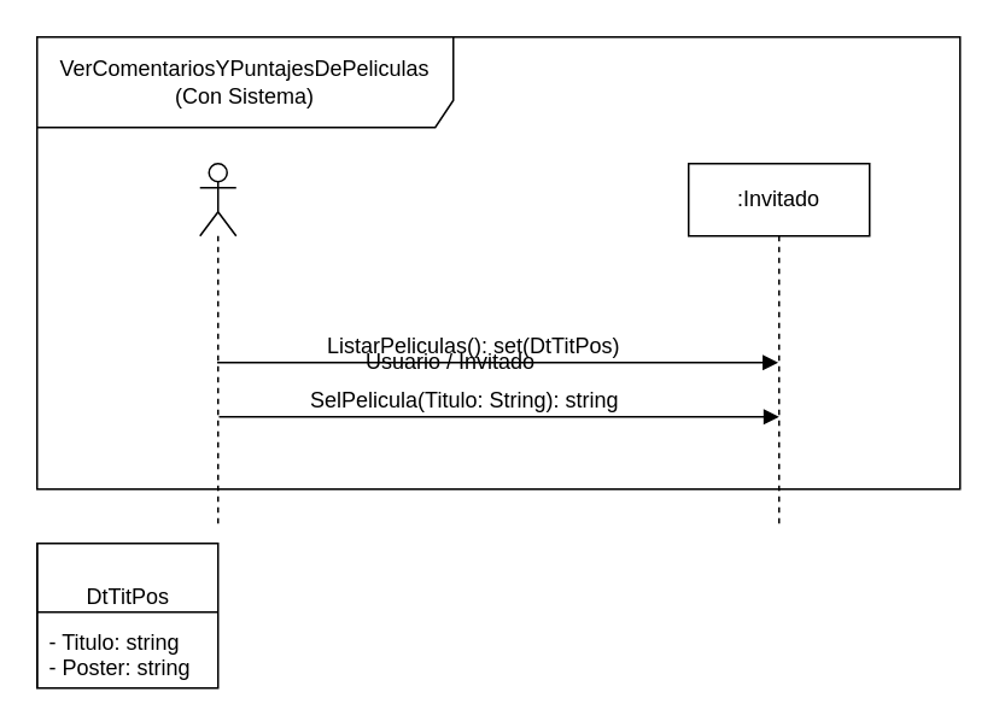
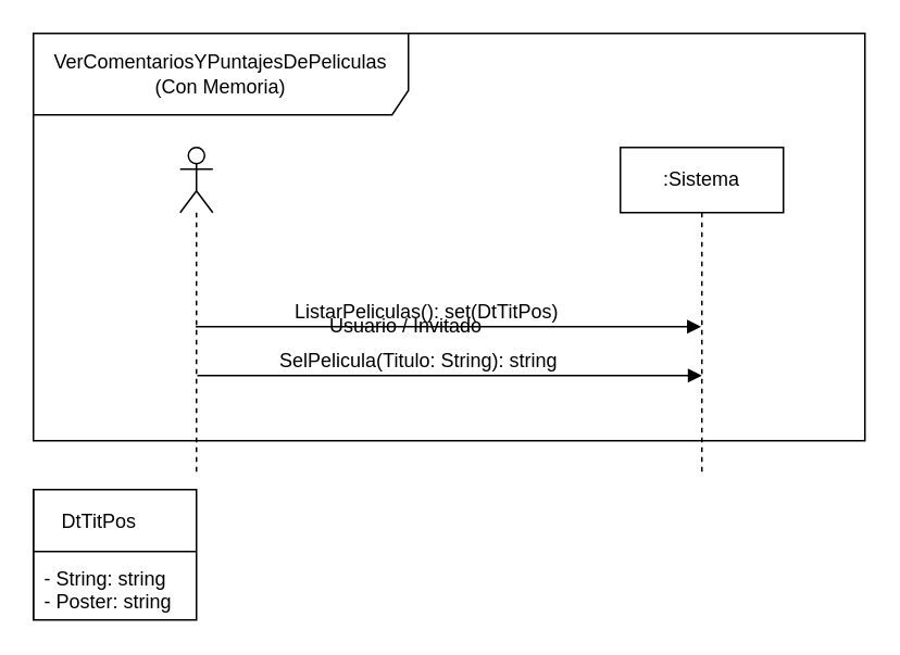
  <mxCell id="0" />
  <mxCell id="1" parent="0" />
- <mxCell id="2" value="VerComentariosYPuntajesDePeliculas&lt;br&gt;(Con Sistema)&lt;br&gt;" style="shape=umlFrame;whiteSpace=wrap;html=1;width=230;height=50;" vertex="1" parent="1"><mxGeometry x="20" y="20" width="510" height="250" as="geometry" /></mxCell>
+ <mxCell id="2" value="VerComentariosYPuntajesDePeliculas&lt;br&gt;(Con Memoria)&lt;br&gt;" style="shape=umlFrame;whiteSpace=wrap;html=1;width=230;height=50;" vertex="1" parent="1"><mxGeometry x="20" y="20" width="510" height="250" as="geometry" /></mxCell>
  <mxCell id="3" value="" style="shape=umlLifeline;participant=umlActor;perimeter=lifelinePerimeter;whiteSpace=wrap;html=1;container=1;collapsible=0;recursiveResize=0;verticalAlign=top;spacingTop=36;labelBackgroundColor=#ffffff;outlineConnect=0;size=40;" vertex="1" parent="1"><mxGeometry x="110" y="90" width="20" height="200" as="geometry" /></mxCell>
- <mxCell id="4" value=":Invitado" style="shape=umlLifeline;perimeter=lifelinePerimeter;whiteSpace=wrap;html=1;container=1;collapsible=0;recursiveResize=0;outlineConnect=0;" vertex="1" parent="1"><mxGeometry x="380" y="90" width="100" height="200" as="geometry" /></mxCell>
+ <mxCell id="4" value=":Sistema" style="shape=umlLifeline;perimeter=lifelinePerimeter;whiteSpace=wrap;html=1;container=1;collapsible=0;recursiveResize=0;outlineConnect=0;" vertex="1" parent="1"><mxGeometry x="380" y="90" width="100" height="200" as="geometry" /></mxCell>
  <mxCell id="5" value="" style="html=1;verticalAlign=bottom;endArrow=block;" edge="1" parent="1" source="3" target="4"><mxGeometry width="80" relative="1" as="geometry"><mxPoint x="120" y="270" as="sourcePoint" /><mxPoint x="200" y="270" as="targetPoint" /><Array as="points"><mxPoint x="280" y="200" /></Array></mxGeometry></mxCell>
  <mxCell id="6" value="ListarPeliculas(): set(DtTitPos)" style="text;html=1;resizable=0;points=[];align=center;verticalAlign=middle;labelBackgroundColor=#ffffff;" vertex="1" connectable="0" parent="5"><mxGeometry x="-0.166" y="3" relative="1" as="geometry"><mxPoint x="11.5" y="-7" as="offset" /></mxGeometry></mxCell>
  <mxCell id="7" value="" style="html=1;verticalAlign=bottom;endArrow=block;" edge="1" parent="1"><mxGeometry width="80" relative="1" as="geometry"><mxPoint x="120.5" y="230" as="sourcePoint" /><mxPoint x="430" y="230" as="targetPoint" /></mxGeometry></mxCell>
  <mxCell id="8" value="SelPelicula(Titulo: String): string" style="text;html=1;resizable=0;points=[];align=center;verticalAlign=middle;labelBackgroundColor=#ffffff;" vertex="1" connectable="0" parent="7"><mxGeometry x="-0.166" y="3" relative="1" as="geometry"><mxPoint x="6" y="-7" as="offset" /></mxGeometry></mxCell>
  <mxCell id="9" value="Usuario / Invitado" style="text;html=1;resizable=0;points=[];autosize=1;align=left;verticalAlign=top;spacingTop=-4;" vertex="1" parent="1"><mxGeometry x="200" y="190" width="110" height="20" as="geometry" /></mxCell>
  <mxCell id="10" value="" style="shape=internalStorage;whiteSpace=wrap;html=1;backgroundOutline=1;dx=0;dy=38;" vertex="1" parent="1"><mxGeometry x="20" y="300" width="100" height="80" as="geometry" /></mxCell>
- <mxCell id="11" value="DtTitPos" style="text;html=1;resizable=0;points=[];autosize=1;align=center;verticalAlign=top;spacingTop=-4;" vertex="1" parent="1"><mxGeometry x="40" y="320" width="60" height="20" as="geometry" /></mxCell>
- <mxCell id="12" value="- Titulo: string&lt;br&gt;- Poster: string&lt;br&gt;" style="text;html=1;resizable=0;points=[];autosize=1;align=left;verticalAlign=top;spacingTop=-4;" vertex="1" parent="1"><mxGeometry x="25" y="345" width="90" height="30" as="geometry" /></mxCell>
+ <mxCell id="11" value="DtTitPos" style="text;html=1;resizable=0;points=[];autosize=1;align=center;verticalAlign=top;spacingTop=-4;" vertex="1" parent="1"><mxGeometry x="30" y="310" width="60" height="20" as="geometry" /></mxCell>
+ <mxCell id="12" value="- String: string&lt;br&gt;- Poster: string&lt;br&gt;" style="text;html=1;resizable=0;points=[];autosize=1;align=left;verticalAlign=top;spacingTop=-4;" vertex="1" parent="1"><mxGeometry x="25" y="345" width="90" height="30" as="geometry" /></mxCell>
